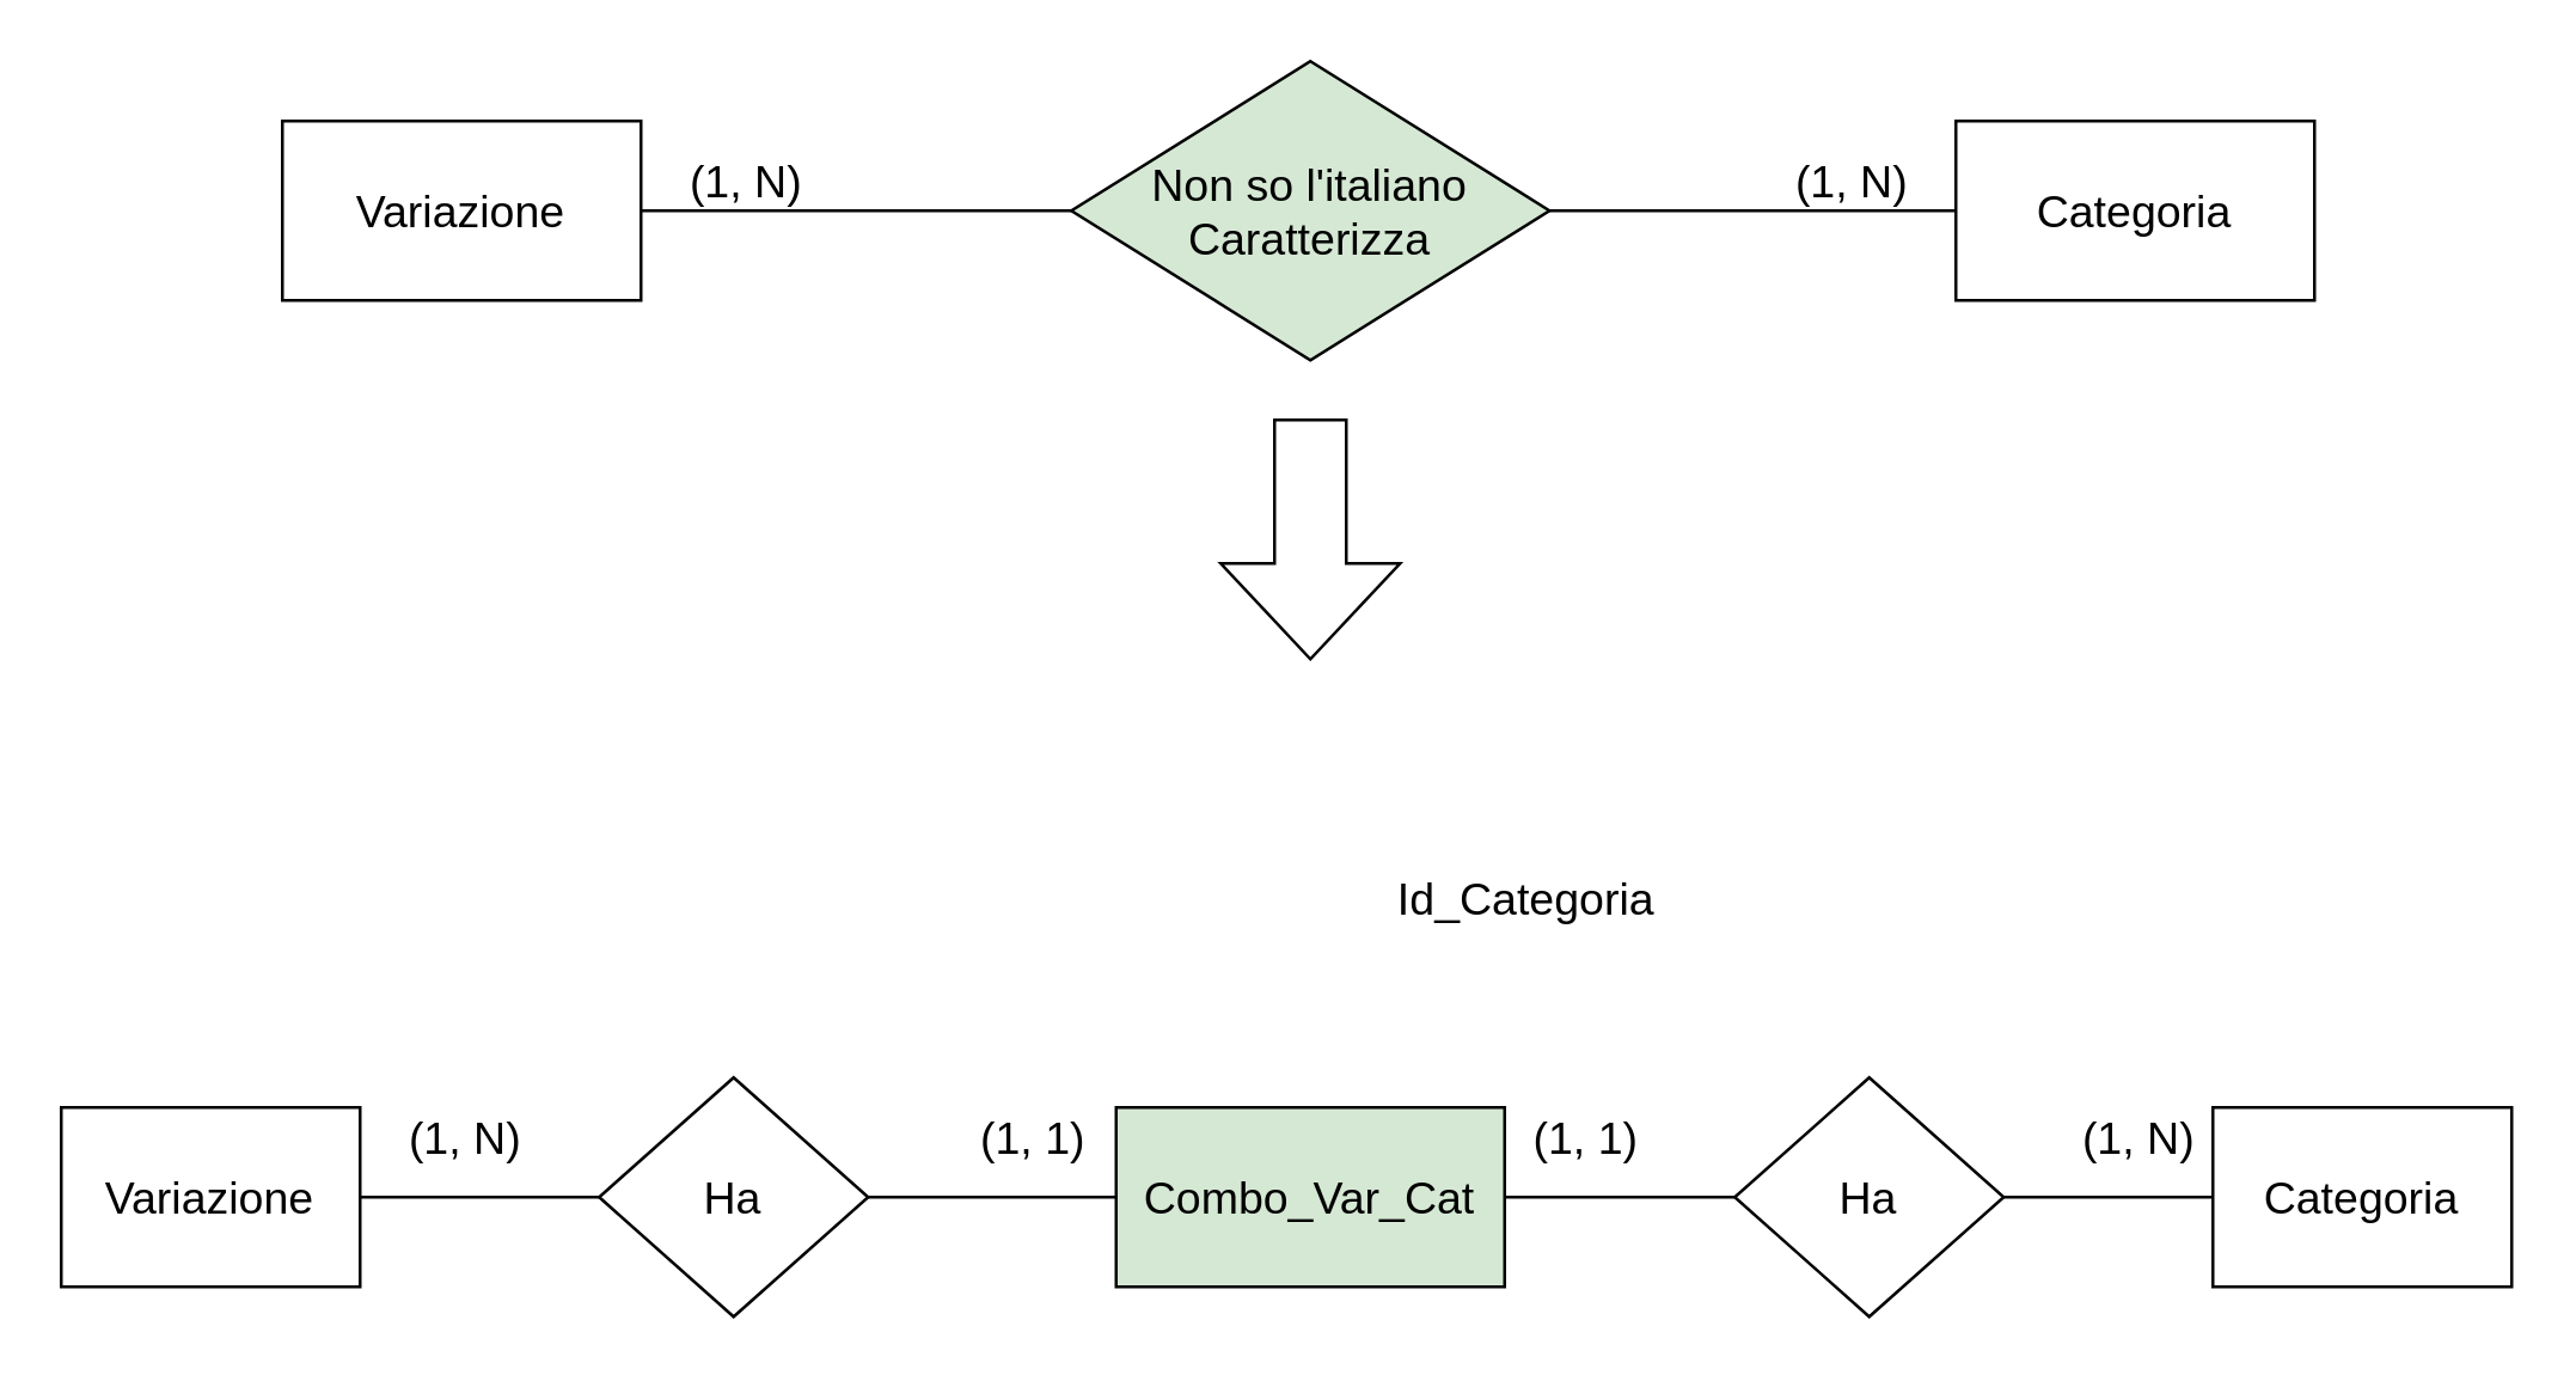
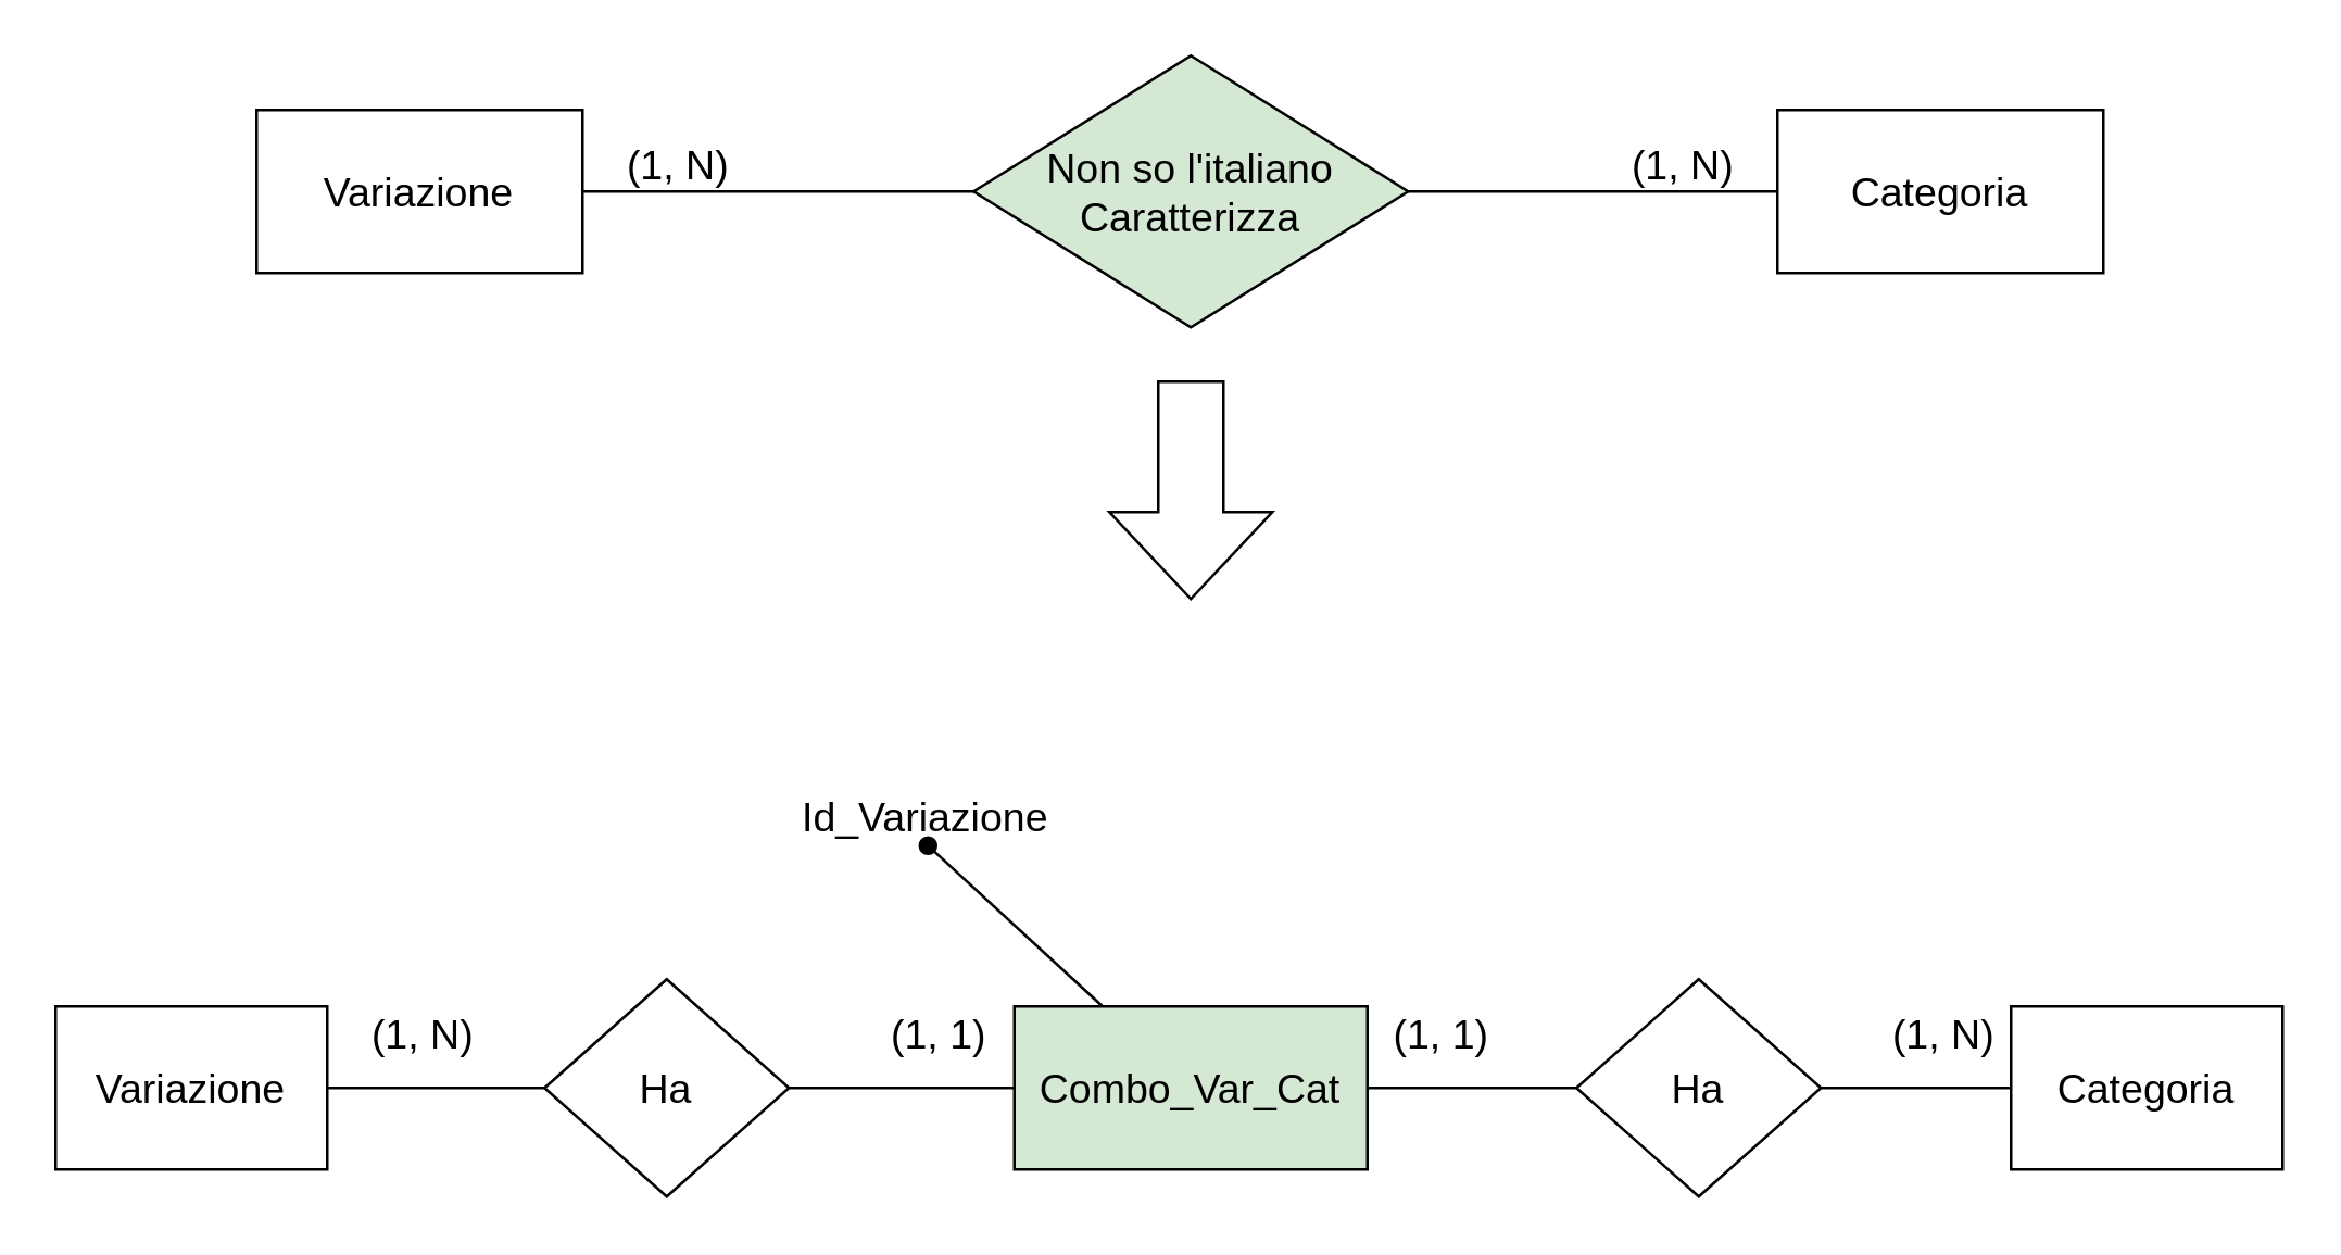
  <mxCell id="0" />
  <mxCell id="1" parent="0" />
  <mxCell id="2" value="Variazione" style="whiteSpace=wrap;html=1;fontSize=15;" vertex="1" parent="1"><mxGeometry x="94" y="40" width="120" height="60" as="geometry" /></mxCell>
  <mxCell id="3" style="edgeStyle=none;html=1;exitX=0;exitY=0.5;exitDx=0;exitDy=0;entryX=1;entryY=0.5;entryDx=0;entryDy=0;endArrow=none;endFill=0;fontSize=15;" edge="1" parent="1" source="4" target="2"><mxGeometry relative="1" as="geometry" /></mxCell>
  <mxCell id="4" value="Non so l'italiano&lt;br style=&quot;font-size: 15px;&quot;&gt;Caratterizza" style="rhombus;whiteSpace=wrap;html=1;fontSize=15;fillColor=#d5e8d4;" vertex="1" parent="1"><mxGeometry x="358" y="20" width="160" height="100" as="geometry" /></mxCell>
  <mxCell id="5" style="edgeStyle=none;html=1;exitX=0;exitY=0.5;exitDx=0;exitDy=0;entryX=1;entryY=0.5;entryDx=0;entryDy=0;endArrow=none;endFill=0;fontSize=15;" edge="1" parent="1" source="6" target="4"><mxGeometry relative="1" as="geometry" /></mxCell>
  <mxCell id="6" value="Categoria" style="whiteSpace=wrap;html=1;fontSize=15;" vertex="1" parent="1"><mxGeometry x="654" y="40" width="120" height="60" as="geometry" /></mxCell>
  <mxCell id="7" value="(1, N)" style="text;html=1;align=center;verticalAlign=middle;resizable=0;points=[];autosize=1;strokeColor=none;fillColor=none;fontSize=15;" vertex="1" parent="1"><mxGeometry x="224" y="50" width="50" height="20" as="geometry" /></mxCell>
  <mxCell id="8" value="(1, N)" style="text;html=1;align=center;verticalAlign=middle;resizable=0;points=[];autosize=1;strokeColor=none;fillColor=none;fontSize=15;" vertex="1" parent="1"><mxGeometry x="594" y="50" width="50" height="20" as="geometry" /></mxCell>
  <mxCell id="9" value="" style="shape=singleArrow;whiteSpace=wrap;html=1;arrowWidth=0.4;arrowSize=0.4;rotation=90;fontSize=15;" vertex="1" parent="1"><mxGeometry x="398" y="150" width="80" height="60" as="geometry" /></mxCell>
  <mxCell id="10" value="Variazione" style="whiteSpace=wrap;html=1;fontSize=15;" vertex="1" parent="1"><mxGeometry y="370" width="100" height="60" as="geometry" x="20" /></mxCell>
  <mxCell id="11" style="edgeStyle=none;html=1;exitX=0;exitY=0.5;exitDx=0;exitDy=0;entryX=1;entryY=0.5;entryDx=0;entryDy=0;fontSize=15;endArrow=none;endFill=0;" edge="1" parent="1" source="13" target="10"><mxGeometry relative="1" as="geometry" /></mxCell>
  <mxCell id="12" style="edgeStyle=none;html=1;exitX=1;exitY=0.5;exitDx=0;exitDy=0;entryX=0;entryY=0.5;entryDx=0;entryDy=0;fontSize=15;endArrow=none;endFill=0;" edge="1" parent="1" source="13" target="15"><mxGeometry relative="1" as="geometry" /></mxCell>
  <mxCell id="13" value="Ha" style="rhombus;whiteSpace=wrap;html=1;fontSize=15;" vertex="1" parent="1"><mxGeometry x="200" y="360" width="90" height="80" as="geometry" /></mxCell>
+ <mxCell id="14" style="edgeStyle=none;html=1;exitX=0.25;exitY=0;exitDx=0;exitDy=0;entryX=0.511;entryY=1.04;entryDx=0;entryDy=0;entryPerimeter=0;fontSize=15;endArrow=oval;endFill=1;" edge="1" parent="1" source="15" target="18"><mxGeometry relative="1" as="geometry" /></mxCell>
  <mxCell id="15" value="Combo_Var_Cat" style="whiteSpace=wrap;html=1;fontSize=15;fillColor=#d5e8d4;" vertex="1" parent="1"><mxGeometry x="373" y="370" width="130" height="60" as="geometry" /></mxCell>
  <mxCell id="16" value="(1, N)" style="text;html=1;align=center;verticalAlign=middle;resizable=0;points=[];autosize=1;strokeColor=none;fillColor=none;fontSize=15;" vertex="1" parent="1"><mxGeometry x="130" y="370" width="50" height="20" as="geometry" /></mxCell>
  <mxCell id="17" value="(1, 1)" style="text;html=1;align=center;verticalAlign=middle;resizable=0;points=[];autosize=1;strokeColor=none;fillColor=none;fontSize=15;" vertex="1" parent="1"><mxGeometry x="320" y="370" width="50" height="20" as="geometry" /></mxCell>
- <mxCell id="19" value="Id_Categoria" style="text;html=1;align=center;verticalAlign=middle;resizable=0;points=[];autosize=1;strokeColor=none;fillColor=none;fontSize=15;" vertex="1" parent="1"><mxGeometry x="460" y="290" width="100" height="20" as="geometry" /></mxCell>
+ <mxCell id="18" value="Id_Variazione" style="text;html=1;align=center;verticalAlign=middle;resizable=0;points=[];autosize=1;strokeColor=none;fillColor=none;fontSize=15;" vertex="1" parent="1"><mxGeometry x="285" y="290" width="110" height="20" as="geometry" /></mxCell>
  <mxCell id="20" style="edgeStyle=none;html=1;exitX=0;exitY=0.5;exitDx=0;exitDy=0;entryX=1;entryY=0.5;entryDx=0;entryDy=0;fontSize=15;endArrow=none;endFill=0;" edge="1" parent="1" source="22" target="15"><mxGeometry relative="1" as="geometry" /></mxCell>
  <mxCell id="21" style="edgeStyle=none;html=1;exitX=1;exitY=0.5;exitDx=0;exitDy=0;entryX=0;entryY=0.5;entryDx=0;entryDy=0;fontSize=15;endArrow=none;endFill=0;" edge="1" parent="1" source="22" target="23"><mxGeometry relative="1" as="geometry" /></mxCell>
  <mxCell id="22" value="Ha" style="rhombus;whiteSpace=wrap;html=1;fontSize=15;" vertex="1" parent="1"><mxGeometry x="580" y="360" width="90" height="80" as="geometry" /></mxCell>
  <mxCell id="23" value="Categoria" style="whiteSpace=wrap;html=1;fontSize=15;" vertex="1" parent="1"><mxGeometry x="740" y="370" width="100" height="60" as="geometry" /></mxCell>
  <mxCell id="24" value="(1, 1)" style="text;html=1;align=center;verticalAlign=middle;resizable=0;points=[];autosize=1;strokeColor=none;fillColor=none;fontSize=15;" vertex="1" parent="1"><mxGeometry x="505" y="370" width="50" height="20" as="geometry" /></mxCell>
  <mxCell id="25" value="(1, N)" style="text;html=1;align=center;verticalAlign=middle;resizable=0;points=[];autosize=1;strokeColor=none;fillColor=none;fontSize=15;" vertex="1" parent="1"><mxGeometry x="690" y="370" width="50" height="20" as="geometry" /></mxCell>
